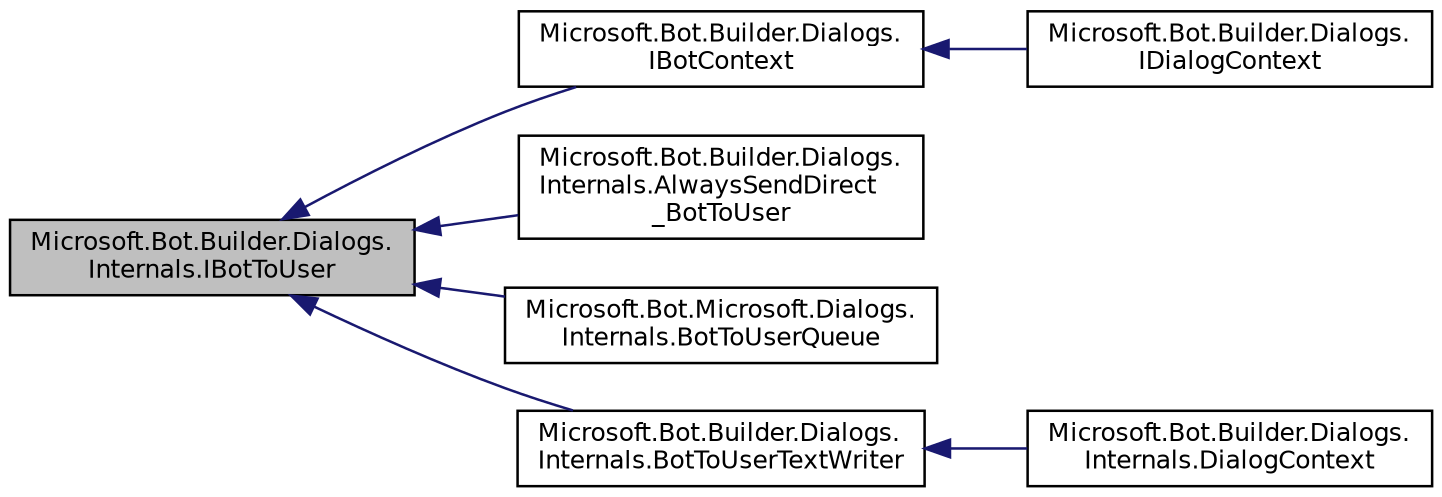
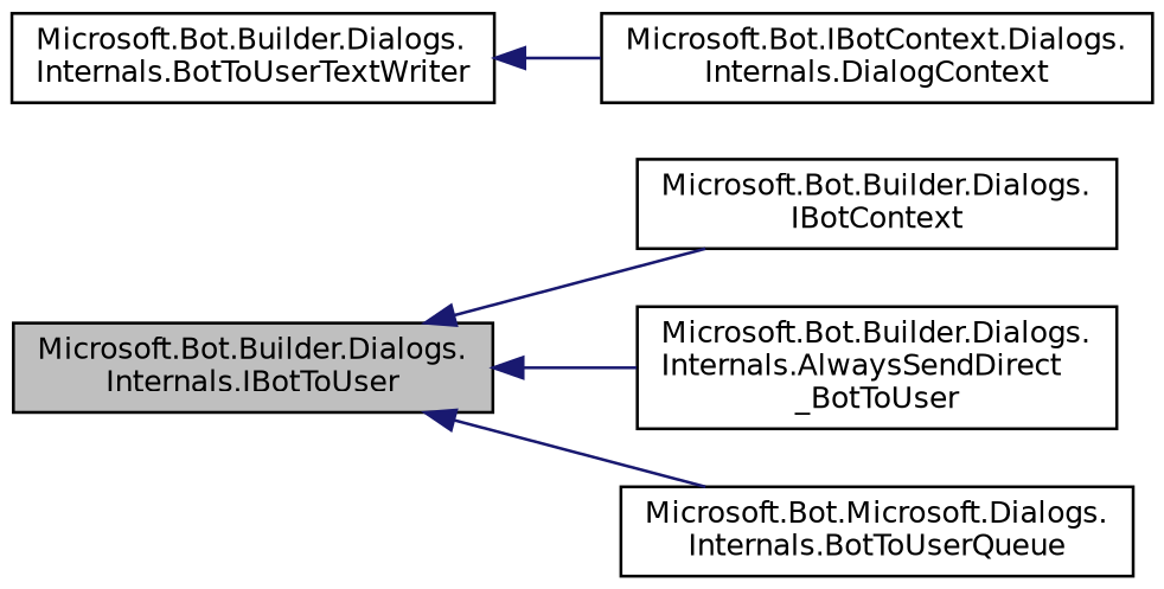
  digraph {
    rankdir=LR
    node [color=black fillcolor=white fontname=Helvetica fontsize=10 shape=record style=filled]
    edge [color=midnightblue dir=back fontname=Helvetica fontsize=10 labelfontname=Helvetica labelfontsize=10 style=solid]
    n1 [fillcolor=grey75 fontcolor=black height=0.2 label="Microsoft.Bot.Builder.Dialogs.\lInternals.IBotToUser" width=0.4]
    n2 [height=0.2 label="Microsoft.Bot.Builder.Dialogs.\lIBotContext" width=0.4]
    n3 [height=0.2 label="Microsoft.Bot.Builder.Dialogs.\lInternals.AlwaysSendDirect\l_BotToUser" width=0.4]
    n4 [height=0.2 label="Microsoft.Bot.Microsoft.Dialogs.\lInternals.BotToUserQueue" width=0.4]
    n5 [height=0.2 label="Microsoft.Bot.Builder.Dialogs.\lInternals.BotToUserTextWriter" width=0.4]
-   n6 [height=0.2 label="Microsoft.Bot.Builder.Dialogs.\lIDialogContext" width=0.4]
-   n7 [height=0.2 label="Microsoft.Bot.Builder.Dialogs.\lInternals.DialogContext" width=0.4]
+   n7 [height=0.2 label="Microsoft.Bot.IBotContext.Dialogs.\lInternals.DialogContext" width=0.4]
    n1 -> n2
    n1 -> n3
    n1 -> n4
-   n1 -> n5
-   n2 -> n6
    n5 -> n7
  }
